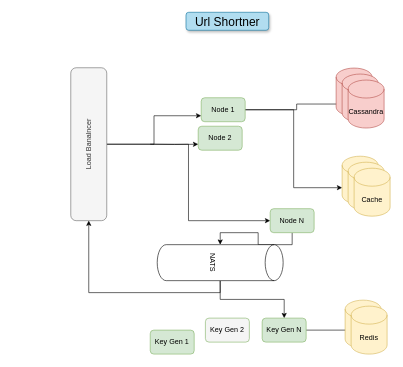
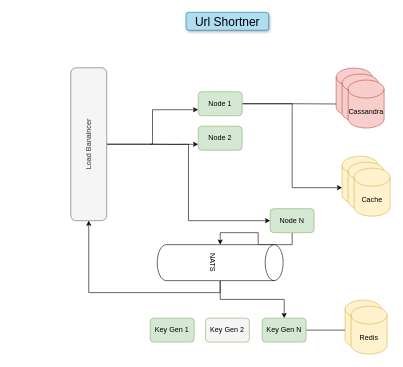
  <mxCell id="0" />
  <mxCell id="1" parent="0" />
  <mxCell id="2" style="edgeStyle=orthogonalEdgeStyle;rounded=0;orthogonalLoop=1;jettySize=auto;html=1;entryX=0;entryY=0.75;entryDx=0;entryDy=0;" edge="1" parent="1" source="5" target="8"><mxGeometry relative="1" as="geometry" /></mxCell>
  <mxCell id="3" style="edgeStyle=orthogonalEdgeStyle;rounded=0;orthogonalLoop=1;jettySize=auto;html=1;entryX=0;entryY=0.75;entryDx=0;entryDy=0;" edge="1" parent="1" target="9"><mxGeometry relative="1" as="geometry"><mxPoint x="250" y="240" as="sourcePoint" /></mxGeometry></mxCell>
  <mxCell id="4" style="edgeStyle=orthogonalEdgeStyle;rounded=0;orthogonalLoop=1;jettySize=auto;html=1;exitX=0.5;exitY=1;exitDx=0;exitDy=0;entryX=0;entryY=0.5;entryDx=0;entryDy=0;" edge="1" parent="1" source="5" target="11"><mxGeometry relative="1" as="geometry" /></mxCell>
  <mxCell id="5" value="Load Banalncer" style="rounded=1;whiteSpace=wrap;html=1;rotation=-90;fillColor=#f5f5f5;strokeColor=#666666;fontColor=#333333;" vertex="1" parent="1"><mxGeometry x="20" y="210" width="255" height="60" as="geometry" /></mxCell>
  <mxCell id="6" style="edgeStyle=orthogonalEdgeStyle;rounded=0;orthogonalLoop=1;jettySize=auto;html=1;exitX=1;exitY=0.5;exitDx=0;exitDy=0;entryX=0;entryY=0.5;entryDx=0;entryDy=0;entryPerimeter=0;fontSize=20;" edge="1" parent="1" source="8" target="14"><mxGeometry relative="1" as="geometry" /></mxCell>
  <mxCell id="7" style="edgeStyle=orthogonalEdgeStyle;rounded=0;orthogonalLoop=1;jettySize=auto;html=1;exitX=1;exitY=0.5;exitDx=0;exitDy=0;entryX=0;entryY=0;entryDx=0;entryDy=52.5;entryPerimeter=0;fontSize=20;" edge="1" parent="1" source="8" target="15"><mxGeometry relative="1" as="geometry" /></mxCell>
- <mxCell id="8" value="Node 1" style="rounded=1;whiteSpace=wrap;html=1;fillColor=#d5e8d4;strokeColor=#82b366;" vertex="1" parent="1"><mxGeometry x="335" y="162.5" width="73.33" height="40" as="geometry" /></mxCell>
+ <mxCell id="8" value="Node 1" style="rounded=1;whiteSpace=wrap;html=1;fillColor=#d5e8d4;strokeColor=#82b366;" vertex="1" parent="1"><mxGeometry x="330" y="152.5" width="73.33" height="40" as="geometry" /></mxCell>
  <mxCell id="9" value="Node 2" style="rounded=1;whiteSpace=wrap;html=1;fillColor=#d5e8d4;strokeColor=#82b366;" vertex="1" parent="1"><mxGeometry x="330" y="210" width="73.33" height="40" as="geometry" /></mxCell>
  <mxCell id="10" value="" style="edgeStyle=orthogonalEdgeStyle;rounded=0;orthogonalLoop=1;jettySize=auto;html=1;" edge="1" parent="1" source="11" target="20"><mxGeometry relative="1" as="geometry" /></mxCell>
  <mxCell id="11" value="Node N" style="rounded=1;whiteSpace=wrap;html=1;fillColor=#d5e8d4;strokeColor=#82b366;" vertex="1" parent="1"><mxGeometry x="450" y="347.5" width="73.33" height="40" as="geometry" /></mxCell>
  <mxCell id="12" value="" style="shape=cylinder3;whiteSpace=wrap;html=1;boundedLbl=1;backgroundOutline=1;size=15;fillColor=#f8cecc;strokeColor=#b85450;" vertex="1" parent="1"><mxGeometry x="560" y="113" width="60" height="80" as="geometry" /></mxCell>
  <mxCell id="13" value="" style="shape=cylinder3;whiteSpace=wrap;html=1;boundedLbl=1;backgroundOutline=1;size=15;fillColor=#f8cecc;strokeColor=#b85450;" vertex="1" parent="1"><mxGeometry x="570" y="123" width="60" height="80" as="geometry" /></mxCell>
  <mxCell id="14" value="Cassandra" style="shape=cylinder3;whiteSpace=wrap;html=1;boundedLbl=1;backgroundOutline=1;size=15;fillColor=#f8cecc;strokeColor=#b85450;" vertex="1" parent="1"><mxGeometry x="580" y="133" width="60" height="80" as="geometry" /></mxCell>
  <mxCell id="15" value="" style="shape=cylinder3;whiteSpace=wrap;html=1;boundedLbl=1;backgroundOutline=1;size=15;fillColor=#fff2cc;strokeColor=#d6b656;" vertex="1" parent="1"><mxGeometry x="570" y="260" width="60" height="80" as="geometry" /></mxCell>
  <mxCell id="16" value="" style="shape=cylinder3;whiteSpace=wrap;html=1;boundedLbl=1;backgroundOutline=1;size=15;fillColor=#fff2cc;strokeColor=#d6b656;" vertex="1" parent="1"><mxGeometry x="580" y="270" width="60" height="80" as="geometry" /></mxCell>
  <mxCell id="17" value="Cache" style="shape=cylinder3;whiteSpace=wrap;html=1;boundedLbl=1;backgroundOutline=1;size=15;fillColor=#fff2cc;strokeColor=#d6b656;" vertex="1" parent="1"><mxGeometry x="590" y="280" width="60" height="80" as="geometry" /></mxCell>
  <mxCell id="18" style="edgeStyle=orthogonalEdgeStyle;rounded=0;orthogonalLoop=1;jettySize=auto;html=1;exitX=1;exitY=0.5;exitDx=0;exitDy=0;exitPerimeter=0;" edge="1" parent="1" source="20" target="5"><mxGeometry relative="1" as="geometry" /></mxCell>
  <mxCell id="19" style="edgeStyle=orthogonalEdgeStyle;rounded=0;orthogonalLoop=1;jettySize=auto;html=1;exitX=1;exitY=0.5;exitDx=0;exitDy=0;exitPerimeter=0;" edge="1" parent="1" source="20" target="24"><mxGeometry relative="1" as="geometry" /></mxCell>
  <mxCell id="20" value="NATS" style="shape=cylinder3;whiteSpace=wrap;html=1;boundedLbl=1;backgroundOutline=1;size=15;rotation=90;" vertex="1" parent="1"><mxGeometry x="336.66" y="332.5" width="60" height="210" as="geometry" /></mxCell>
- <mxCell id="21" value="Key Gen 1" style="rounded=1;whiteSpace=wrap;html=1;fillColor=#d5e8d4;strokeColor=#82b366;" vertex="1" parent="1"><mxGeometry x="250" y="550" width="73.33" height="40" as="geometry" /></mxCell>
+ <mxCell id="21" value="Key Gen 1" style="rounded=1;whiteSpace=wrap;html=1;fillColor=#d5e8d4;strokeColor=#82b366;" vertex="1" parent="1"><mxGeometry x="250" y="530" width="73.33" height="40" as="geometry" /></mxCell>
  <mxCell id="22" value="Key Gen 2" style="rounded=1;whiteSpace=wrap;html=1;fillColor=#f5f5f5;strokeColor=#82b366;" vertex="1" parent="1"><mxGeometry x="342" y="530" width="73.33" height="40" as="geometry" /></mxCell>
  <mxCell id="23" value="" style="edgeStyle=orthogonalEdgeStyle;rounded=0;orthogonalLoop=1;jettySize=auto;html=1;" edge="1" parent="1" source="24" target="26"><mxGeometry relative="1" as="geometry" /></mxCell>
  <mxCell id="24" value="Key Gen N" style="rounded=1;whiteSpace=wrap;html=1;fillColor=#d5e8d4;strokeColor=#82b366;" vertex="1" parent="1"><mxGeometry x="436.67" y="530" width="73.33" height="40" as="geometry" /></mxCell>
  <mxCell id="25" value="" style="shape=cylinder3;whiteSpace=wrap;html=1;boundedLbl=1;backgroundOutline=1;size=15;fillColor=#fff2cc;strokeColor=#d6b656;" vertex="1" parent="1"><mxGeometry x="575" y="500" width="60" height="80" as="geometry" /></mxCell>
  <mxCell id="26" value="Redis" style="shape=cylinder3;whiteSpace=wrap;html=1;boundedLbl=1;backgroundOutline=1;size=15;fillColor=#fff2cc;strokeColor=#d6b656;" vertex="1" parent="1"><mxGeometry x="585" y="510" width="60" height="80" as="geometry" /></mxCell>
  <mxCell id="27" value="Url Shortner" style="text;html=1;strokeColor=#10739e;fillColor=#b1ddf0;align=center;verticalAlign=middle;whiteSpace=wrap;rounded=1;fontSize=20;glass=0;shadow=1;sketch=0;" vertex="1" parent="1"><mxGeometry x="309.66" y="20" width="138" height="30" as="geometry" /></mxCell>
